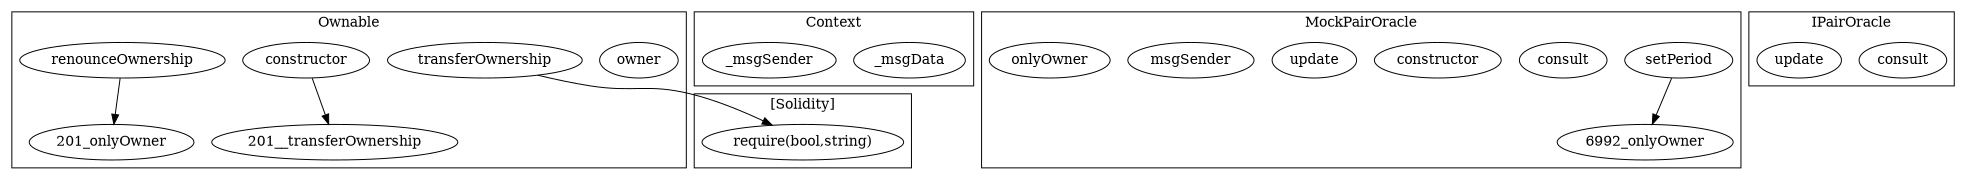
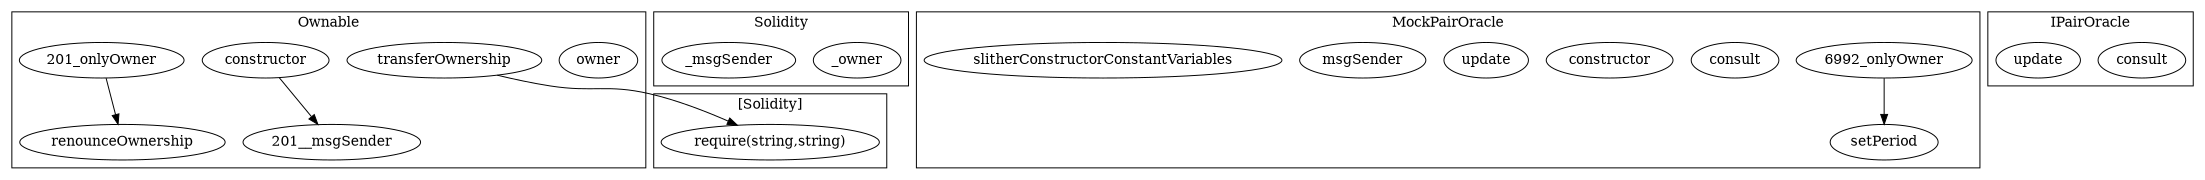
  strict digraph {
    n1 [label=owner]
    n2 [label=constructor]
-   "201__msgSender" [label="201__transferOwnership"]
+   "201__msgSender"
    n4 [label=renounceOwnership]
    "201_onlyOwner"
    n6 [label=transferOwnership]
-   n7 [label=_msgData]
+   n7 [label=_owner]
    n8 [label=_msgSender]
    n9 [label=setPeriod]
    n10 [label="6992_onlyOwner"]
    n11 [label=consult]
    n12 [label=constructor]
    n13 [label=update]
    n14 [label=msgSender]
-   n15 [label=onlyOwner]
+   n15 [label=slitherConstructorConstantVariables]
    n16 [label=consult]
    n17 [label=update]
-   "require(bool,string)"
+   "require(bool,string)" [label="require(string,string)"]
    subgraph cluster_1 {
      label=Ownable
      n1
      n2
      "201__msgSender"
      n4
      "201_onlyOwner"
      n6
    }
    subgraph cluster_2 {
-     label=Context
+     label=Solidity
      n7
      n8
    }
    subgraph cluster_3 {
      label=MockPairOracle
      n9
      n10
      n11
      n12
      n13
      n14
      n15
    }
    subgraph cluster_4 {
      label=IPairOracle
      n16
      n17
    }
    subgraph cluster_5 {
      label="[Solidity]"
      "require(bool,string)"
    }
    n2 -> "201__msgSender"
-   n4 -> "201_onlyOwner"
+   "201_onlyOwner" -> n4
    n6 -> "require(bool,string)"
-   n9 -> n10
+   n10 -> n9
  }
